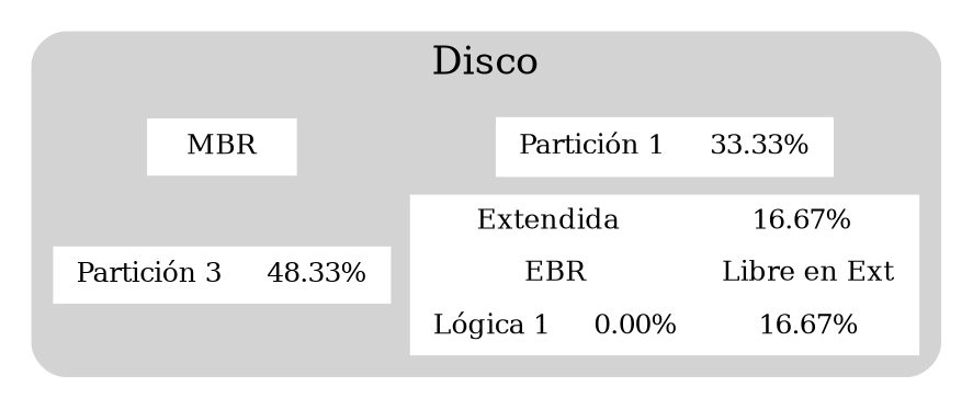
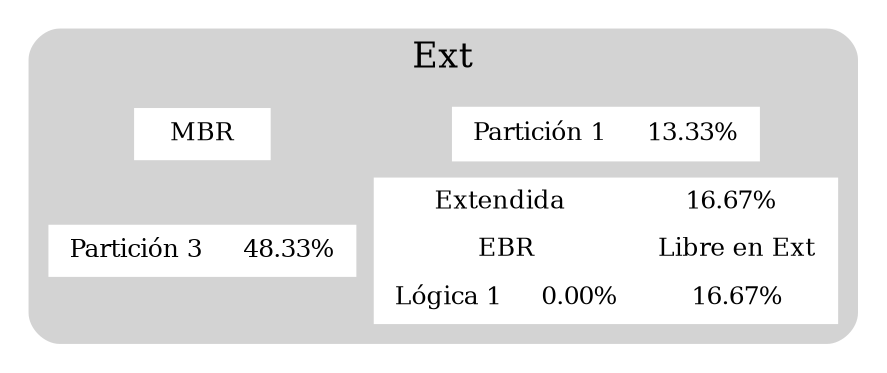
  digraph {
    nodesep=0.1
    rankdir=LR
    ranksep=0.1
    node [color=white fontsize=10 shape=record style=filled]
    edge [style=invis]
    n1 [height=.1 label=MBR]
-   n2 [height=.1 label="{Partición 1|33.33%}"]
+   n2 [height=.1 label="{Partición 1|13.33%}"]
    n3 [height=.1 label="{Partición 3|48.33%}"]
    n4 [height=.1 label="{Extendida|16.67%}|{{EBR|{Lógica 1|0.00%}}|{Libre en Ext|16.67%}}"]
    subgraph cluster_1 {
      color=lightgrey
-     label=Disco
+     label=Ext
      style="rounded,filled"
      n1
      n2
      n3
      n4
    }
    n1 -> n2
    n3 -> n4
  }
